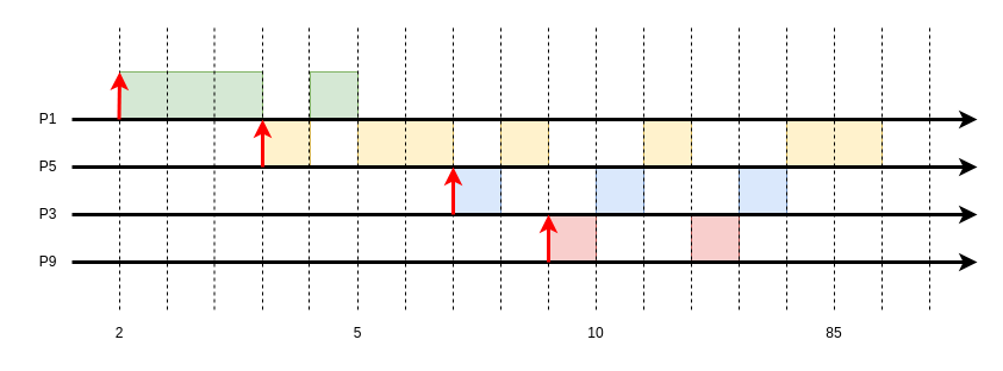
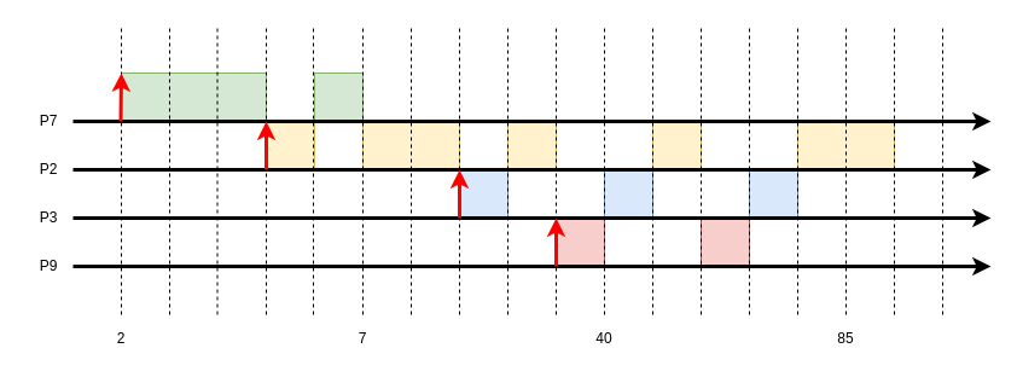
  <mxCell id="0" />
  <mxCell id="1" parent="0" />
  <mxCell id="2" value="" style="rounded=0;whiteSpace=wrap;html=1;strokeColor=#d6b656;fillColor=#fff2cc;" vertex="1" parent="1"><mxGeometry x="420" y="100" width="40" height="40" as="geometry" /></mxCell>
  <mxCell id="3" value="" style="rounded=0;whiteSpace=wrap;html=1;strokeColor=#b85450;fillColor=#f8cecc;" vertex="1" parent="1"><mxGeometry x="460" y="180" width="40" height="40" as="geometry" /></mxCell>
  <mxCell id="4" value="" style="rounded=0;whiteSpace=wrap;html=1;strokeColor=#6c8ebf;fillColor=#dae8fc;" vertex="1" parent="1"><mxGeometry x="380" y="140" width="40" height="40" as="geometry" /></mxCell>
  <mxCell id="5" value="" style="rounded=0;whiteSpace=wrap;html=1;strokeColor=#6c8ebf;fillColor=#dae8fc;" vertex="1" parent="1"><mxGeometry x="500" y="140" width="40" height="40" as="geometry" /></mxCell>
  <mxCell id="6" value="" style="rounded=0;whiteSpace=wrap;html=1;strokeColor=#d6b656;fillColor=#fff2cc;" vertex="1" parent="1"><mxGeometry x="540" y="100" width="40" height="40" as="geometry" /></mxCell>
  <mxCell id="7" value="" style="rounded=0;whiteSpace=wrap;html=1;strokeColor=#b85450;fillColor=#f8cecc;" vertex="1" parent="1"><mxGeometry x="580" y="180" width="40" height="40" as="geometry" /></mxCell>
  <mxCell id="8" value="" style="rounded=0;whiteSpace=wrap;html=1;strokeColor=#6c8ebf;fillColor=#dae8fc;" vertex="1" parent="1"><mxGeometry x="620" y="140" width="40" height="40" as="geometry" /></mxCell>
  <mxCell id="9" value="" style="rounded=0;whiteSpace=wrap;html=1;strokeColor=#d6b656;fillColor=#fff2cc;" vertex="1" parent="1"><mxGeometry x="300" y="100" width="80" height="40" as="geometry" /></mxCell>
  <mxCell id="10" value="" style="rounded=0;whiteSpace=wrap;html=1;strokeColor=#d6b656;fillColor=#fff2cc;" vertex="1" parent="1"><mxGeometry x="660" y="100" width="80" height="40" as="geometry" /></mxCell>
  <mxCell id="11" value="" style="rounded=0;whiteSpace=wrap;html=1;strokeColor=#82b366;fillColor=#d5e8d4;" vertex="1" parent="1"><mxGeometry x="260" y="60" width="40" height="40" as="geometry" /></mxCell>
  <mxCell id="12" value="" style="rounded=0;whiteSpace=wrap;html=1;strokeColor=#d6b656;fillColor=#fff2cc;" vertex="1" parent="1"><mxGeometry x="220" y="100" width="40" height="40" as="geometry" /></mxCell>
  <mxCell id="13" value="" style="rounded=0;whiteSpace=wrap;html=1;strokeColor=#82b366;fillColor=#d5e8d4;" vertex="1" parent="1"><mxGeometry x="100" y="60" width="120" height="40" as="geometry" /></mxCell>
  <mxCell id="14" value="" style="endArrow=classic;html=1;strokeWidth=3;" edge="1" parent="1"><mxGeometry width="50" height="50" relative="1" as="geometry"><mxPoint x="60" y="180" as="sourcePoint" /><mxPoint x="820" y="180" as="targetPoint" /></mxGeometry></mxCell>
  <mxCell id="15" value="" style="endArrow=none;dashed=1;html=1;" edge="1" parent="1"><mxGeometry width="50" height="50" relative="1" as="geometry"><mxPoint x="100" y="260" as="sourcePoint" /><mxPoint x="100" y="20" as="targetPoint" /></mxGeometry></mxCell>
  <mxCell id="16" value="" style="endArrow=none;dashed=1;html=1;" edge="1" parent="1"><mxGeometry width="50" height="50" relative="1" as="geometry"><mxPoint x="140" y="260" as="sourcePoint" /><mxPoint x="140" y="20" as="targetPoint" /></mxGeometry></mxCell>
  <mxCell id="17" value="" style="endArrow=none;dashed=1;html=1;" edge="1" parent="1"><mxGeometry width="50" height="50" relative="1" as="geometry"><mxPoint x="179.5" y="260" as="sourcePoint" /><mxPoint x="179.5" y="20" as="targetPoint" /></mxGeometry></mxCell>
  <mxCell id="18" value="" style="endArrow=none;dashed=1;html=1;" edge="1" parent="1"><mxGeometry width="50" height="50" relative="1" as="geometry"><mxPoint x="220" y="260" as="sourcePoint" /><mxPoint x="220" y="20" as="targetPoint" /></mxGeometry></mxCell>
  <mxCell id="19" value="" style="endArrow=none;dashed=1;html=1;" edge="1" parent="1"><mxGeometry width="50" height="50" relative="1" as="geometry"><mxPoint x="259" y="260" as="sourcePoint" /><mxPoint x="259" y="20" as="targetPoint" /></mxGeometry></mxCell>
  <mxCell id="20" value="" style="endArrow=none;dashed=1;html=1;" edge="1" parent="1"><mxGeometry width="50" height="50" relative="1" as="geometry"><mxPoint x="300" y="260" as="sourcePoint" /><mxPoint x="300" y="20" as="targetPoint" /></mxGeometry></mxCell>
  <mxCell id="21" value="" style="endArrow=none;dashed=1;html=1;" edge="1" parent="1"><mxGeometry width="50" height="50" relative="1" as="geometry"><mxPoint x="340" y="260" as="sourcePoint" /><mxPoint x="340" y="20" as="targetPoint" /></mxGeometry></mxCell>
  <mxCell id="22" value="" style="endArrow=none;dashed=1;html=1;" edge="1" parent="1"><mxGeometry width="50" height="50" relative="1" as="geometry"><mxPoint x="380" y="260" as="sourcePoint" /><mxPoint x="380" y="20" as="targetPoint" /></mxGeometry></mxCell>
  <mxCell id="23" value="" style="endArrow=none;dashed=1;html=1;" edge="1" parent="1"><mxGeometry width="50" height="50" relative="1" as="geometry"><mxPoint x="420" y="260" as="sourcePoint" /><mxPoint x="420" y="20" as="targetPoint" /></mxGeometry></mxCell>
  <mxCell id="24" value="" style="endArrow=none;dashed=1;html=1;" edge="1" parent="1"><mxGeometry width="50" height="50" relative="1" as="geometry"><mxPoint x="460" y="260" as="sourcePoint" /><mxPoint x="460" y="20" as="targetPoint" /></mxGeometry></mxCell>
  <mxCell id="25" value="" style="endArrow=none;dashed=1;html=1;" edge="1" parent="1"><mxGeometry width="50" height="50" relative="1" as="geometry"><mxPoint x="500" y="260" as="sourcePoint" /><mxPoint x="500" y="20" as="targetPoint" /></mxGeometry></mxCell>
  <mxCell id="26" value="" style="endArrow=none;dashed=1;html=1;" edge="1" parent="1"><mxGeometry width="50" height="50" relative="1" as="geometry"><mxPoint x="540" y="260" as="sourcePoint" /><mxPoint x="540" y="20" as="targetPoint" /></mxGeometry></mxCell>
  <mxCell id="27" value="" style="endArrow=none;dashed=1;html=1;" edge="1" parent="1"><mxGeometry width="50" height="50" relative="1" as="geometry"><mxPoint x="580" y="260" as="sourcePoint" /><mxPoint x="580" y="20" as="targetPoint" /></mxGeometry></mxCell>
  <mxCell id="28" value="" style="endArrow=none;dashed=1;html=1;" edge="1" parent="1"><mxGeometry width="50" height="50" relative="1" as="geometry"><mxPoint x="620" y="260" as="sourcePoint" /><mxPoint x="620" y="20" as="targetPoint" /></mxGeometry></mxCell>
  <mxCell id="29" value="" style="endArrow=none;dashed=1;html=1;" edge="1" parent="1"><mxGeometry width="50" height="50" relative="1" as="geometry"><mxPoint x="660" y="260" as="sourcePoint" /><mxPoint x="660" y="20" as="targetPoint" /></mxGeometry></mxCell>
  <mxCell id="30" value="" style="endArrow=none;dashed=1;html=1;" edge="1" parent="1"><mxGeometry width="50" height="50" relative="1" as="geometry"><mxPoint x="700" y="260" as="sourcePoint" /><mxPoint x="700" y="20" as="targetPoint" /></mxGeometry></mxCell>
  <mxCell id="31" value="" style="endArrow=none;dashed=1;html=1;" edge="1" parent="1"><mxGeometry width="50" height="50" relative="1" as="geometry"><mxPoint x="740" y="260" as="sourcePoint" /><mxPoint x="740" y="20" as="targetPoint" /></mxGeometry></mxCell>
  <mxCell id="32" value="" style="endArrow=none;dashed=1;html=1;" edge="1" parent="1"><mxGeometry width="50" height="50" relative="1" as="geometry"><mxPoint x="780" y="260" as="sourcePoint" /><mxPoint x="780" y="20" as="targetPoint" /></mxGeometry></mxCell>
  <mxCell id="33" value="" style="endArrow=classic;html=1;strokeWidth=3;" edge="1" parent="1"><mxGeometry width="50" height="50" relative="1" as="geometry"><mxPoint x="60" y="140" as="sourcePoint" /><mxPoint x="820" y="140" as="targetPoint" /></mxGeometry></mxCell>
  <mxCell id="34" value="" style="endArrow=classic;html=1;strokeWidth=3;" edge="1" parent="1"><mxGeometry width="50" height="50" relative="1" as="geometry"><mxPoint x="60" y="100" as="sourcePoint" /><mxPoint x="820" y="100" as="targetPoint" /></mxGeometry></mxCell>
  <mxCell id="35" value="2" style="text;html=1;strokeColor=none;fillColor=none;align=center;verticalAlign=middle;whiteSpace=wrap;rounded=0;" vertex="1" parent="1"><mxGeometry x="80" y="270" width="40" height="20" as="geometry" /></mxCell>
- <mxCell id="36" value="5" style="text;html=1;strokeColor=none;fillColor=none;align=center;verticalAlign=middle;whiteSpace=wrap;rounded=0;" vertex="1" parent="1"><mxGeometry x="280" y="270" width="40" height="20" as="geometry" /></mxCell>
- <mxCell id="37" value="10" style="text;html=1;strokeColor=none;fillColor=none;align=center;verticalAlign=middle;whiteSpace=wrap;rounded=0;" vertex="1" parent="1"><mxGeometry x="480" y="270" width="40" height="20" as="geometry" /></mxCell>
+ <mxCell id="36" value="7" style="text;html=1;strokeColor=none;fillColor=none;align=center;verticalAlign=middle;whiteSpace=wrap;rounded=0;" vertex="1" parent="1"><mxGeometry x="280" y="270" width="40" height="20" as="geometry" /></mxCell>
+ <mxCell id="37" value="40" style="text;html=1;strokeColor=none;fillColor=none;align=center;verticalAlign=middle;whiteSpace=wrap;rounded=0;" vertex="1" parent="1"><mxGeometry x="480" y="270" width="40" height="20" as="geometry" /></mxCell>
  <mxCell id="38" value="85" style="text;html=1;strokeColor=none;fillColor=none;align=center;verticalAlign=middle;whiteSpace=wrap;rounded=0;" vertex="1" parent="1"><mxGeometry x="680" y="270" width="40" height="20" as="geometry" /></mxCell>
- <mxCell id="39" value="P1" style="text;html=1;strokeColor=none;fillColor=none;align=center;verticalAlign=middle;whiteSpace=wrap;rounded=0;" vertex="1" parent="1"><mxGeometry y="90" width="40" height="20" as="geometry" x="20" /></mxCell>
- <mxCell id="40" value="P5" style="text;html=1;strokeColor=none;fillColor=none;align=center;verticalAlign=middle;whiteSpace=wrap;rounded=0;" vertex="1" parent="1"><mxGeometry y="130" width="40" height="20" as="geometry" x="20" /></mxCell>
+ <mxCell id="39" value="P7" style="text;html=1;strokeColor=none;fillColor=none;align=center;verticalAlign=middle;whiteSpace=wrap;rounded=0;" vertex="1" parent="1"><mxGeometry y="90" width="40" height="20" as="geometry" x="20" /></mxCell>
+ <mxCell id="40" value="P2" style="text;html=1;strokeColor=none;fillColor=none;align=center;verticalAlign=middle;whiteSpace=wrap;rounded=0;" vertex="1" parent="1"><mxGeometry y="130" width="40" height="20" as="geometry" x="20" /></mxCell>
  <mxCell id="41" value="P3" style="text;html=1;strokeColor=none;fillColor=none;align=center;verticalAlign=middle;whiteSpace=wrap;rounded=0;" vertex="1" parent="1"><mxGeometry y="170" width="40" height="20" as="geometry" x="20" /></mxCell>
  <mxCell id="42" value="" style="endArrow=classic;html=1;strokeWidth=3;strokeColor=#FF0000;" edge="1" parent="1"><mxGeometry width="50" height="50" relative="1" as="geometry"><mxPoint x="220" y="140" as="sourcePoint" /><mxPoint x="220" y="100" as="targetPoint" /></mxGeometry></mxCell>
  <mxCell id="43" value="" style="endArrow=classic;html=1;strokeWidth=3;strokeColor=#FF0000;" edge="1" parent="1"><mxGeometry width="50" height="50" relative="1" as="geometry"><mxPoint x="99.5" y="100" as="sourcePoint" /><mxPoint x="100" y="60" as="targetPoint" /></mxGeometry></mxCell>
  <mxCell id="44" value="" style="endArrow=classic;html=1;strokeWidth=3;strokeColor=#FF0000;" edge="1" parent="1"><mxGeometry width="50" height="50" relative="1" as="geometry"><mxPoint x="380" y="180" as="sourcePoint" /><mxPoint x="380" y="140" as="targetPoint" /></mxGeometry></mxCell>
  <mxCell id="45" value="" style="endArrow=classic;html=1;strokeWidth=3;" edge="1" parent="1"><mxGeometry width="50" height="50" relative="1" as="geometry"><mxPoint x="60" y="220" as="sourcePoint" /><mxPoint x="820" y="220" as="targetPoint" /></mxGeometry></mxCell>
  <mxCell id="46" value="" style="endArrow=classic;html=1;strokeWidth=3;strokeColor=#FF0000;" edge="1" parent="1"><mxGeometry width="50" height="50" relative="1" as="geometry"><mxPoint x="460" y="220" as="sourcePoint" /><mxPoint x="460" y="180" as="targetPoint" /></mxGeometry></mxCell>
  <mxCell id="47" value="P9" style="text;html=1;strokeColor=none;fillColor=none;align=center;verticalAlign=middle;whiteSpace=wrap;rounded=0;" vertex="1" parent="1"><mxGeometry y="210" width="40" height="20" as="geometry" x="20" /></mxCell>
